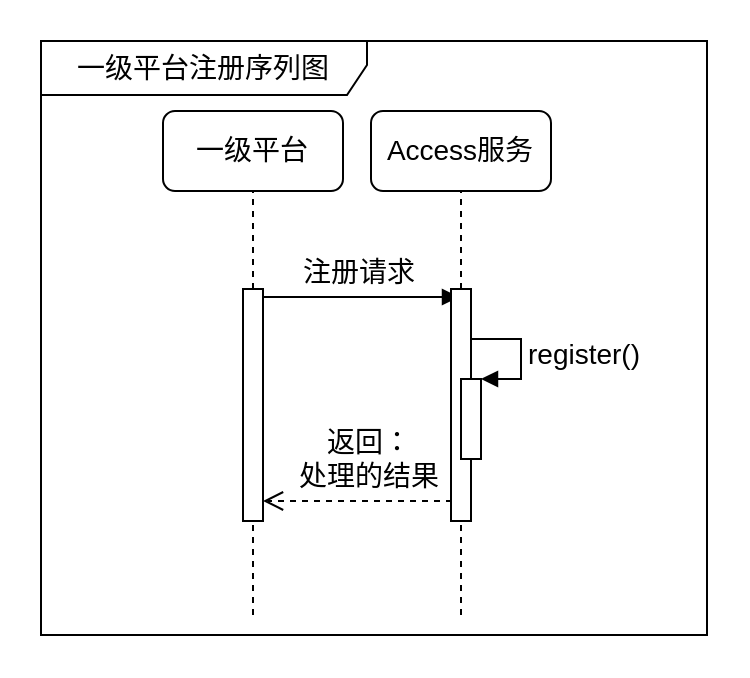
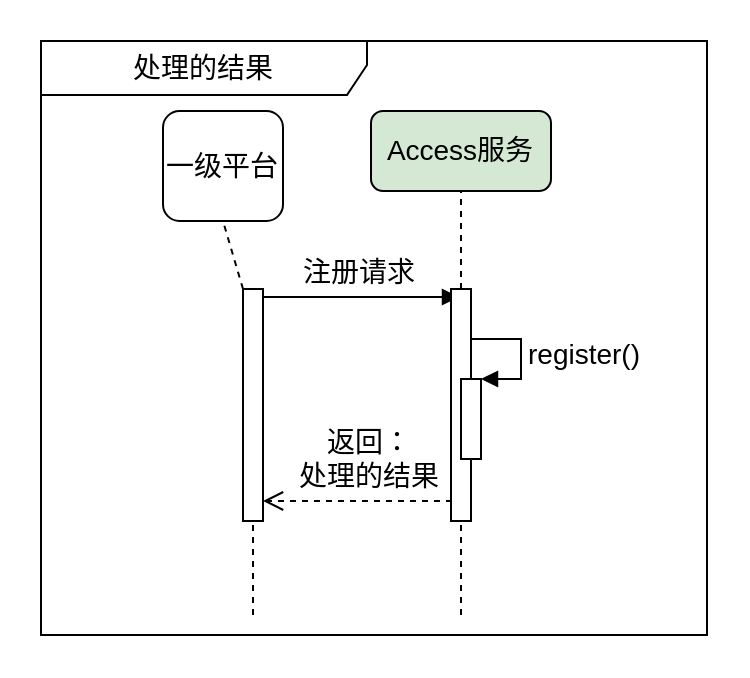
  <mxCell id="0" />
  <mxCell id="1" parent="0" />
  <mxCell id="2" value="&lt;font style=&quot;font-size: 14px&quot;&gt;注册请求&lt;/font&gt;" style="html=1;verticalAlign=bottom;endArrow=block;labelBackgroundColor=none;fontFamily=Verdana;fontSize=14;elbow=vertical;fontColor=#000000;" parent="1" edge="1"><mxGeometry relative="1" as="geometry"><mxPoint x="129" y="148" as="sourcePoint" /><mxPoint x="229" y="148" as="targetPoint" /></mxGeometry></mxCell>
- <mxCell id="3" value="&lt;font style=&quot;font-size: 14px&quot;&gt;一级平台注册序列图&lt;/font&gt;" style="shape=umlFrame;whiteSpace=wrap;html=1;width=163;height=27;" parent="1" vertex="1"><mxGeometry x="20" y="20" width="333" height="297" as="geometry" /></mxCell>
- <mxCell id="4" value="Access服务" style="rounded=1;whiteSpace=wrap;html=1;fontSize=14;fontColor=#000000;" parent="1" vertex="1"><mxGeometry x="185" y="55" width="90" height="40" as="geometry" /></mxCell>
+ <mxCell id="3" value="&lt;font style=&quot;font-size: 14px&quot;&gt;处理的结果&lt;/font&gt;" style="shape=umlFrame;whiteSpace=wrap;html=1;width=163;height=27;" parent="1" vertex="1"><mxGeometry x="20" y="20" width="333" height="297" as="geometry" /></mxCell>
+ <mxCell id="4" value="Access服务" style="rounded=1;whiteSpace=wrap;html=1;fontSize=14;fontColor=#000000;fillColor=#d5e8d4;" parent="1" vertex="1"><mxGeometry x="185" y="55" width="90" height="40" as="geometry" /></mxCell>
  <mxCell id="5" value="" style="endArrow=none;dashed=1;html=1;fontSize=14;fontColor=#000000;" parent="1" source="10" edge="1"><mxGeometry width="50" height="50" relative="1" as="geometry"><mxPoint x="230" y="345" as="sourcePoint" /><mxPoint x="230" y="95" as="targetPoint" /></mxGeometry></mxCell>
  <mxCell id="6" value="" style="endArrow=none;dashed=1;html=1;fontSize=14;fontColor=#000000;entryX=0.5;entryY=1;entryDx=0;entryDy=0;" parent="1" source="8" target="7" edge="1"><mxGeometry width="50" height="50" relative="1" as="geometry"><mxPoint x="126.5" y="343.5" as="sourcePoint" /><mxPoint x="126.5" y="119.5" as="targetPoint" /></mxGeometry></mxCell>
- <mxCell id="7" value="一级平台" style="rounded=1;whiteSpace=wrap;html=1;fontSize=14;fontColor=#000000;" parent="1" vertex="1"><mxGeometry x="81" y="55" width="90" height="40" as="geometry" /></mxCell>
+ <mxCell id="7" value="一级平台" style="rounded=1;whiteSpace=wrap;html=1;fontSize=14;fontColor=#000000;" parent="1" vertex="1"><mxGeometry x="81" y="55" width="60" height="55" as="geometry" /></mxCell>
  <mxCell id="8" value="" style="html=1;points=[];perimeter=orthogonalPerimeter;rounded=0;shadow=0;comic=0;labelBackgroundColor=none;strokeColor=#000000;strokeWidth=1;fillColor=#FFFFFF;fontFamily=Verdana;fontSize=14;fontColor=#000000;align=center;" parent="1" vertex="1"><mxGeometry x="121" y="144" width="10" height="116" as="geometry" /></mxCell>
  <mxCell id="9" value="" style="endArrow=none;dashed=1;html=1;fontSize=14;fontColor=#000000;" parent="1" target="8" edge="1"><mxGeometry width="50" height="50" relative="1" as="geometry"><mxPoint x="126" y="307" as="sourcePoint" /><mxPoint x="126.5" y="119.5" as="targetPoint" /></mxGeometry></mxCell>
  <mxCell id="10" value="" style="html=1;points=[];perimeter=orthogonalPerimeter;rounded=0;shadow=0;comic=0;labelBackgroundColor=none;strokeColor=#000000;strokeWidth=1;fillColor=#FFFFFF;fontFamily=Verdana;fontSize=14;fontColor=#000000;align=center;" parent="1" vertex="1"><mxGeometry x="225" y="144" width="10" height="116" as="geometry" /></mxCell>
  <mxCell id="11" value="" style="endArrow=none;dashed=1;html=1;fontSize=14;fontColor=#000000;" parent="1" target="10" edge="1"><mxGeometry width="50" height="50" relative="1" as="geometry"><mxPoint x="230" y="307" as="sourcePoint" /><mxPoint x="230" y="95" as="targetPoint" /></mxGeometry></mxCell>
  <mxCell id="12" value="返回：&lt;br&gt;处理的结果&lt;br&gt;" style="html=1;verticalAlign=bottom;endArrow=open;dashed=1;endSize=8;labelBackgroundColor=none;fontFamily=Verdana;fontSize=14;fontColor=#000000;" parent="1" edge="1"><mxGeometry x="-0.111" relative="1" as="geometry"><mxPoint x="131" y="250" as="targetPoint" /><mxPoint x="225.5" y="250" as="sourcePoint" /><mxPoint as="offset" /></mxGeometry></mxCell>
  <mxCell id="13" value="" style="html=1;points=[];perimeter=orthogonalPerimeter;fontSize=14;" parent="1" vertex="1"><mxGeometry x="230" y="189" width="10" height="40" as="geometry" /></mxCell>
  <mxCell id="14" value="register()" style="edgeStyle=orthogonalEdgeStyle;html=1;align=left;spacingLeft=2;endArrow=block;rounded=0;entryX=1;entryY=0;strokeWidth=1;fontSize=14;" parent="1" target="13" edge="1"><mxGeometry relative="1" as="geometry"><mxPoint x="235" y="169" as="sourcePoint" /><Array as="points"><mxPoint x="260" y="169" /></Array></mxGeometry></mxCell>
